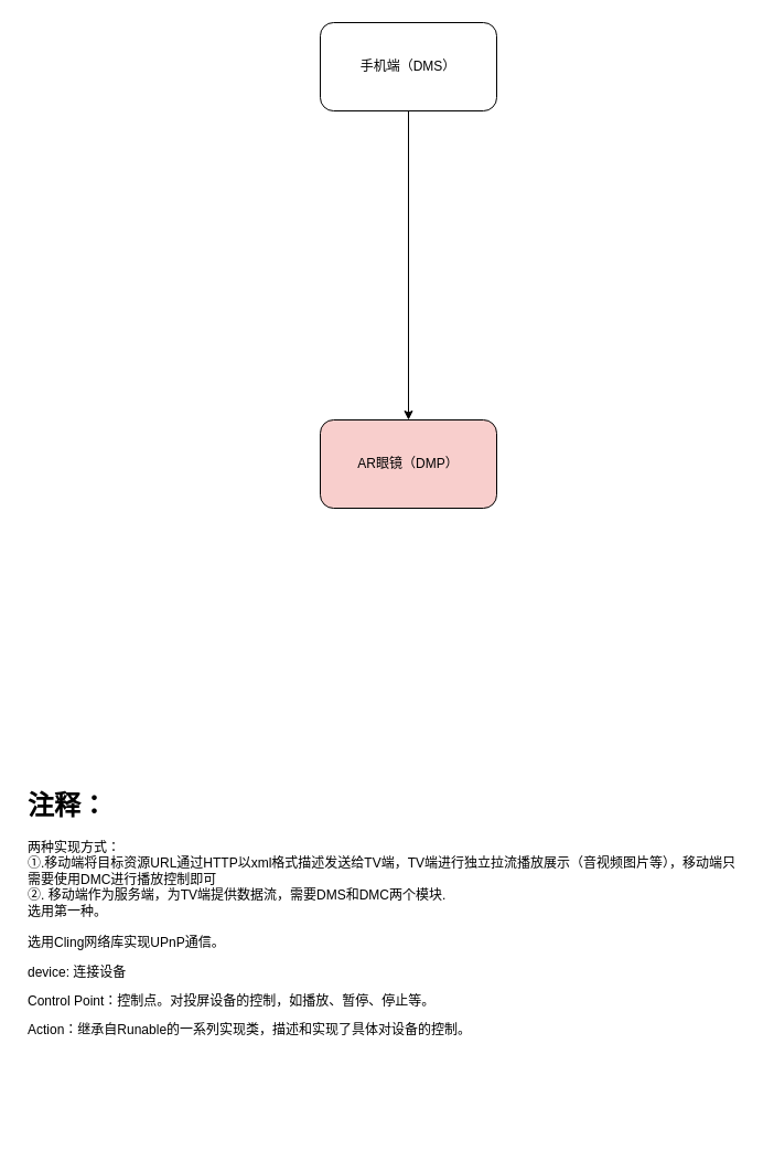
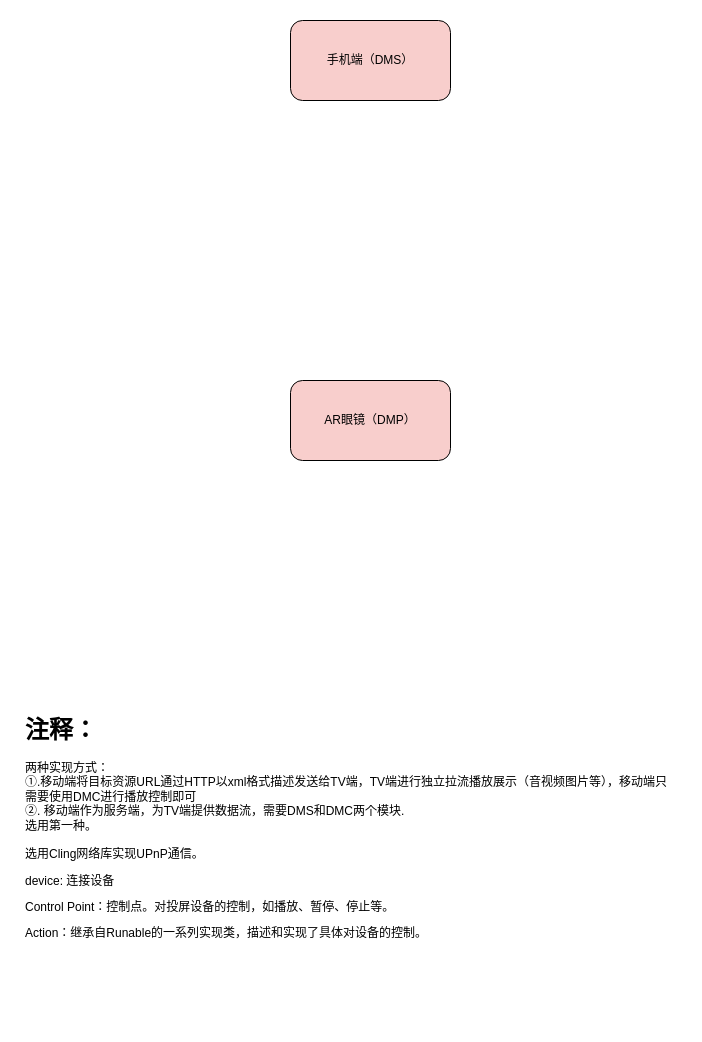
  <mxCell id="0" />
  <mxCell id="1" parent="0" />
- <mxCell id="2" value="手机端（DMS）" style="rounded=1;whiteSpace=wrap;html=1;" vertex="1" parent="1"><mxGeometry x="290" y="20" width="160" height="80" as="geometry" /></mxCell>
+ <mxCell id="2" value="手机端（DMS）" style="rounded=1;whiteSpace=wrap;html=1;fillColor=#f8cecc;" vertex="1" parent="1"><mxGeometry x="290" y="20" width="160" height="80" as="geometry" /></mxCell>
  <mxCell id="3" style="edgeStyle=orthogonalEdgeStyle;rounded=0;orthogonalLoop=1;jettySize=auto;html=1;exitX=0.5;exitY=1;exitDx=0;exitDy=0;" edge="1" parent="1" source="4"><mxGeometry relative="1" as="geometry"><mxPoint x="390" y="440" as="targetPoint" /></mxGeometry></mxCell>
  <mxCell id="4" value="AR眼镜（DMP）" style="rounded=1;whiteSpace=wrap;html=1;fillColor=#f8cecc;" vertex="1" parent="1"><mxGeometry x="290" y="380" width="160" height="80" as="geometry" /></mxCell>
- <mxCell id="5" value="" style="endArrow=classic;html=1;exitX=0.5;exitY=1;exitDx=0;exitDy=0;entryX=0.5;entryY=0;entryDx=0;entryDy=0;" edge="1" parent="1" source="2" target="4"><mxGeometry width="50" height="50" relative="1" as="geometry"><mxPoint x="360" y="390" as="sourcePoint" /><mxPoint x="410" y="340" as="targetPoint" /></mxGeometry></mxCell>
  <mxCell id="6" value="&lt;h1&gt;注释：&lt;/h1&gt;&lt;div&gt;两种实现方式：&lt;/div&gt;&lt;div&gt;①.移动端将目标资源URL通过HTTP以xml格式描述发送给TV端，TV端进行独立拉流播放展示（音视频图片等），移动端只需要使用DMC进行播放控制即可&lt;/div&gt;&lt;div&gt;②.&amp;nbsp;移动端作为服务端，为TV端提供数据流，需要DMS和DMC两个模块.&lt;/div&gt;&lt;div&gt;选用第一种。&lt;/div&gt;&lt;div&gt;&lt;br&gt;&lt;/div&gt;&lt;div&gt;选用Cling网络库实现UPnP通信。&lt;/div&gt;&lt;p&gt;device: 连接设备&lt;/p&gt;&lt;p&gt;Control Point：控制点。对投屏设备的控制，如播放、暂停、停止等。&lt;/p&gt;&lt;p&gt;Action：继承自Runable的一系列实现类，描述和实现了具体对设备的控制。&lt;/p&gt;" style="text;html=1;strokeColor=none;fillColor=none;spacing=5;spacingTop=-20;whiteSpace=wrap;overflow=hidden;rounded=0;" vertex="1" parent="1"><mxGeometry x="20" y="710" width="660" height="310" as="geometry" /></mxCell>
